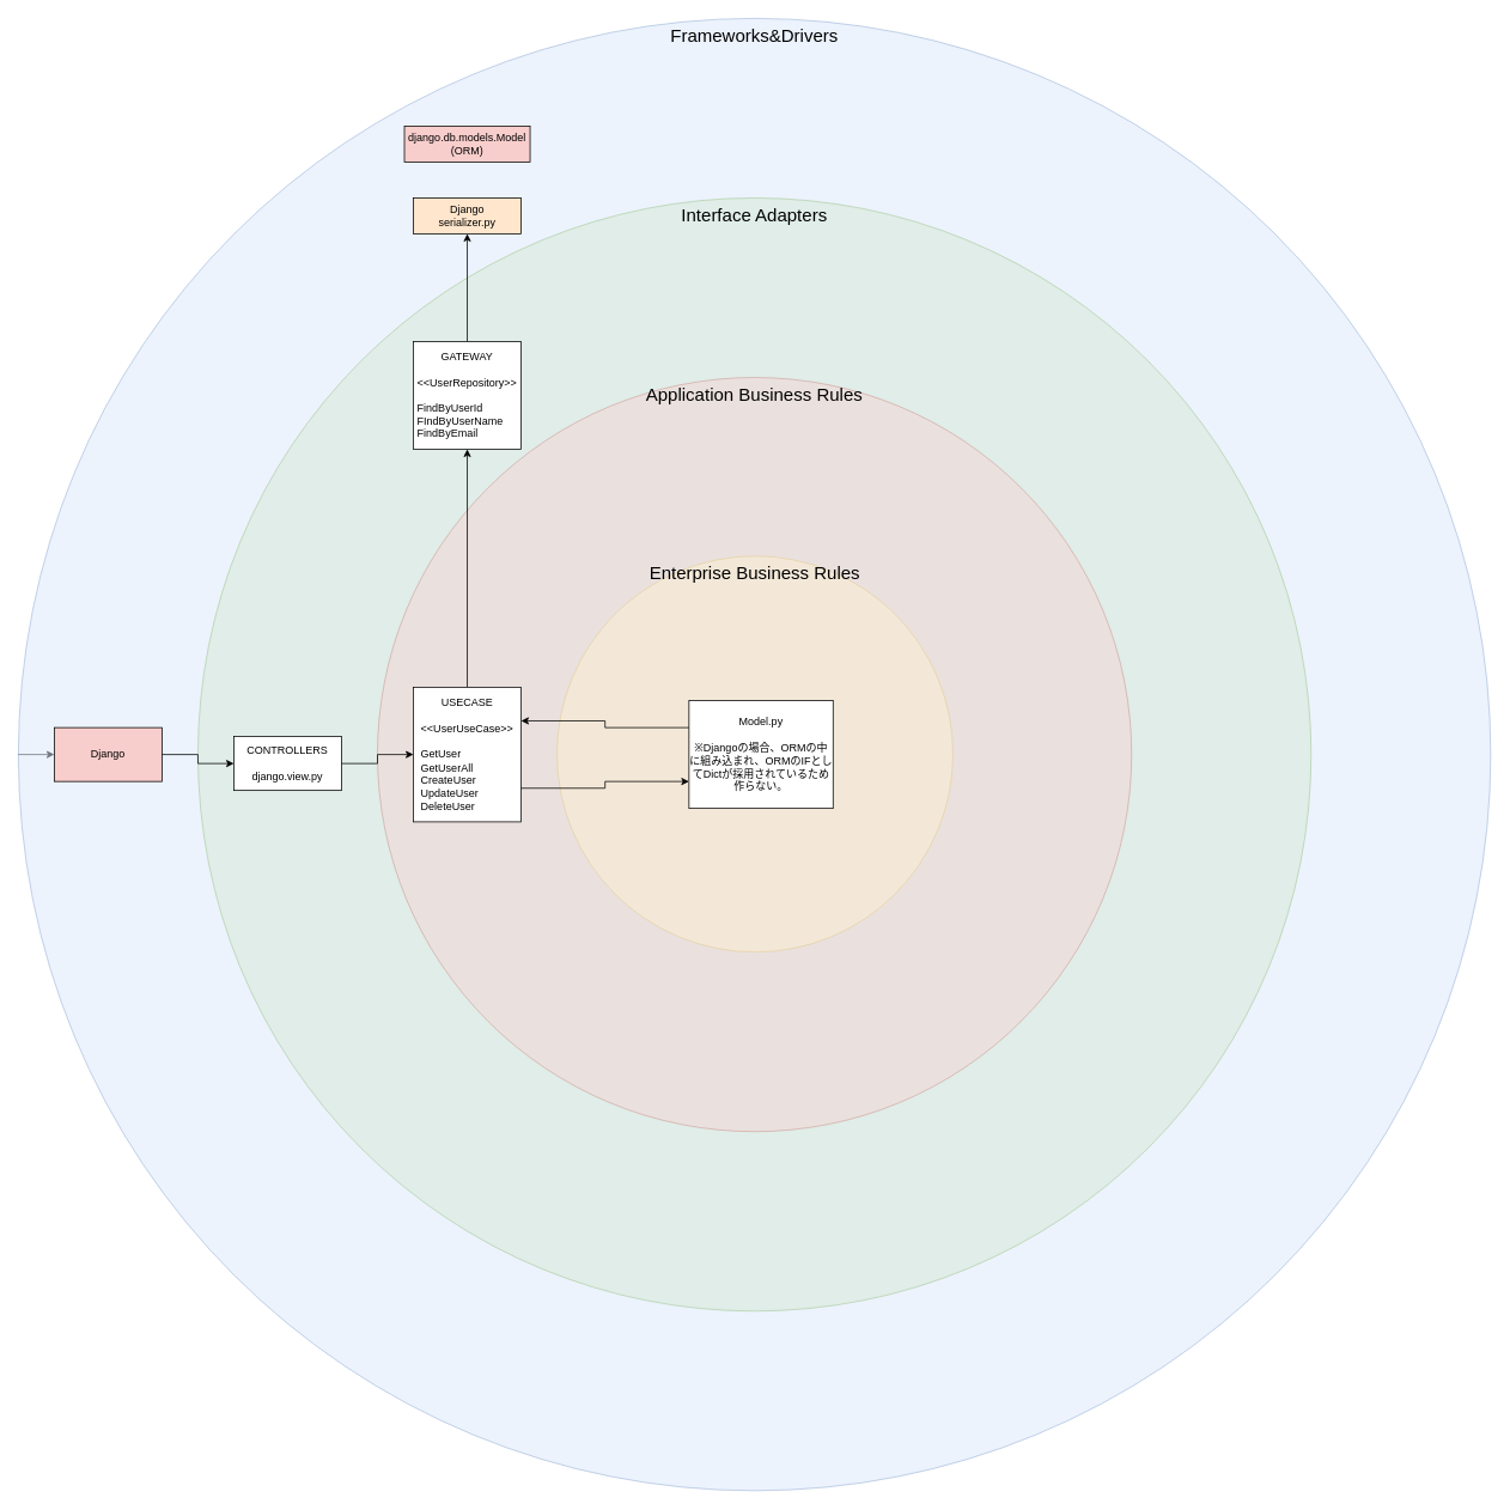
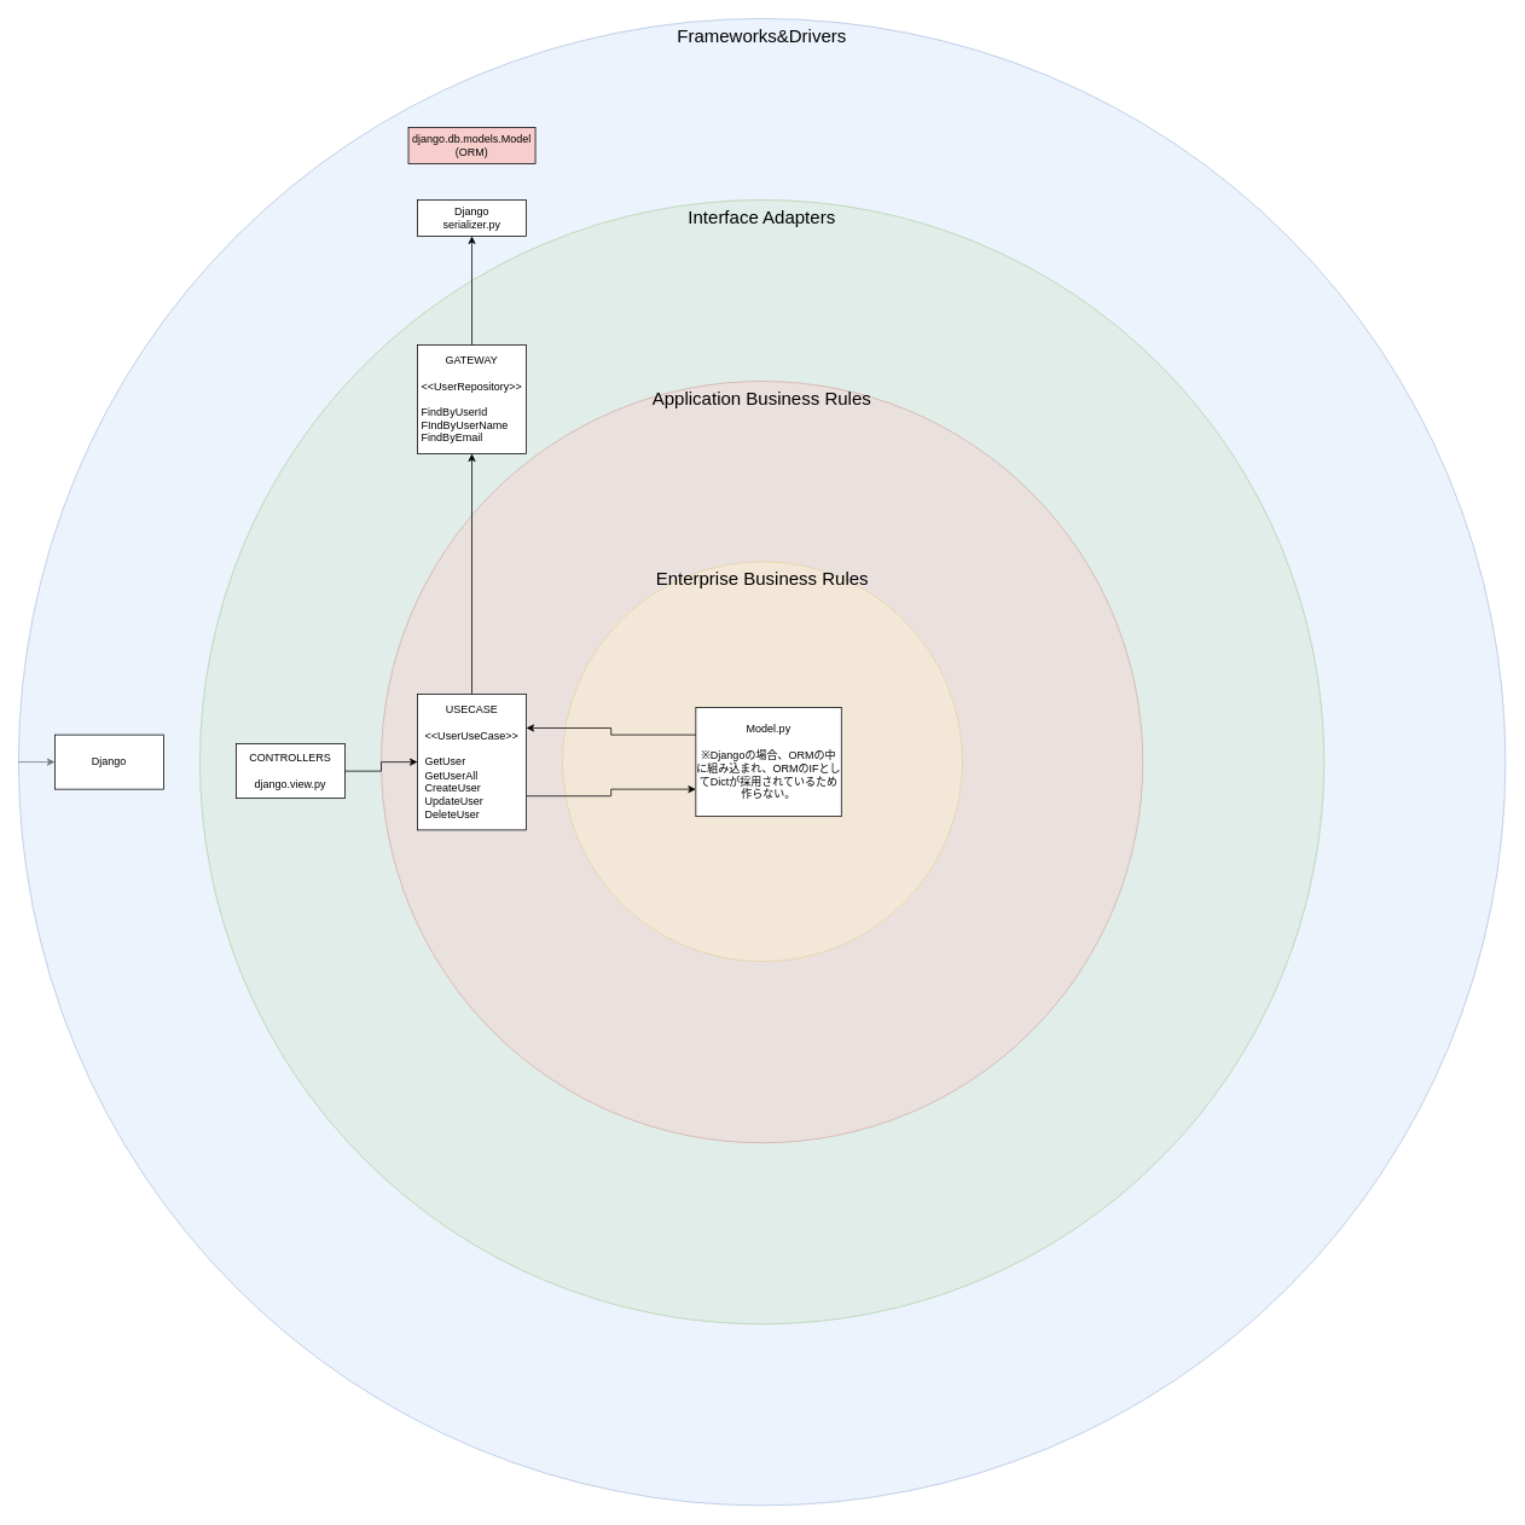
  <mxCell id="0" />
  <mxCell id="1" parent="0" />
  <mxCell id="2" value="Frameworks&amp;Drivers" style="" parent="0" />
  <mxCell id="3" style="edgeStyle=orthogonalEdgeStyle;rounded=0;orthogonalLoop=1;jettySize=auto;html=1;exitX=0;exitY=0.5;exitDx=0;exitDy=0;entryX=0;entryY=0.5;entryDx=0;entryDy=0;" edge="1" parent="2" source="4" target="5"><mxGeometry relative="1" as="geometry" /></mxCell>
  <mxCell id="4" value="Frameworks&amp;amp;Drivers" style="ellipse;whiteSpace=wrap;html=1;aspect=fixed;fillColor=#dae8fc;strokeColor=#6c8ebf;opacity=50;verticalAlign=top;fontSize=20;" vertex="1" parent="2"><mxGeometry x="20" y="20" width="1640" height="1640" as="geometry" /></mxCell>
- <mxCell id="5" value="Django" style="rounded=0;whiteSpace=wrap;html=1;fillColor=#f8cecc;" vertex="1" parent="2"><mxGeometry x="60" y="810" width="120" height="60" as="geometry" /></mxCell>
+ <mxCell id="5" value="Django" style="rounded=0;whiteSpace=wrap;html=1;" vertex="1" parent="2"><mxGeometry x="60" y="810" width="120" height="60" as="geometry" /></mxCell>
  <mxCell id="6" value="InterfaceAdapters" parent="0" />
  <mxCell id="7" value="Interface Adapters" style="ellipse;whiteSpace=wrap;html=1;aspect=fixed;fillColor=#d5e8d4;strokeColor=#82b366;opacity=50;verticalAlign=top;fontSize=20;" vertex="1" parent="6"><mxGeometry x="220" y="220" width="1240" height="1240" as="geometry" /></mxCell>
- <mxCell id="8" value="Django&lt;br&gt;serializer.py" style="rounded=0;whiteSpace=wrap;html=1;fillColor=#ffe6cc;" vertex="1" parent="6"><mxGeometry x="460" y="220" width="120" height="40" as="geometry" /></mxCell>
+ <mxCell id="8" value="Django&lt;br&gt;serializer.py" style="rounded=0;whiteSpace=wrap;html=1;" vertex="1" parent="6"><mxGeometry x="460" y="220" width="120" height="40" as="geometry" /></mxCell>
  <mxCell id="9" style="edgeStyle=orthogonalEdgeStyle;rounded=0;orthogonalLoop=1;jettySize=auto;html=1;exitX=0.5;exitY=0;exitDx=0;exitDy=0;" edge="1" parent="6" source="10" target="8"><mxGeometry relative="1" as="geometry" /></mxCell>
  <mxCell id="10" value="GATEWAY&lt;br&gt;&lt;br&gt;&amp;lt;&amp;lt;UserRepository&amp;gt;&amp;gt;&lt;br&gt;&lt;br&gt;&lt;div style=&quot;text-align: left;&quot;&gt;&lt;span style=&quot;background-color: initial;&quot;&gt;FindByUserId&lt;/span&gt;&lt;/div&gt;&lt;div style=&quot;text-align: left;&quot;&gt;&lt;span style=&quot;background-color: initial;&quot;&gt;FIndByUserName&lt;/span&gt;&lt;/div&gt;&lt;div style=&quot;text-align: left;&quot;&gt;&lt;span style=&quot;background-color: initial;&quot;&gt;FindByEmail&lt;/span&gt;&lt;/div&gt;" style="rounded=0;whiteSpace=wrap;html=1;" vertex="1" parent="6"><mxGeometry x="460" y="380" width="120" height="120" as="geometry" /></mxCell>
  <mxCell id="11" value="CONTROLLERS&lt;br&gt;&lt;br&gt;django.view.py" style="rounded=0;whiteSpace=wrap;html=1;" vertex="1" parent="6"><mxGeometry x="260" y="820" width="120" height="60" as="geometry" /></mxCell>
- <mxCell id="12" style="edgeStyle=orthogonalEdgeStyle;rounded=0;orthogonalLoop=1;jettySize=auto;html=1;exitX=1;exitY=0.5;exitDx=0;exitDy=0;entryX=0;entryY=0.5;entryDx=0;entryDy=0;" edge="1" parent="6" source="5" target="11"><mxGeometry relative="1" as="geometry" /></mxCell>
  <mxCell id="13" value="ApplicationBusinessRules" parent="0" />
  <mxCell id="14" value="Application Business Rules" style="ellipse;whiteSpace=wrap;html=1;aspect=fixed;fillColor=#f8cecc;strokeColor=#b85450;opacity=40;verticalAlign=top;fontSize=20;" vertex="1" parent="13"><mxGeometry x="420" y="420" width="840" height="840" as="geometry" /></mxCell>
  <mxCell id="15" style="edgeStyle=orthogonalEdgeStyle;rounded=0;orthogonalLoop=1;jettySize=auto;html=1;exitX=0.5;exitY=0;exitDx=0;exitDy=0;entryX=0.5;entryY=1;entryDx=0;entryDy=0;" edge="1" parent="13" source="16" target="10"><mxGeometry relative="1" as="geometry" /></mxCell>
  <mxCell id="16" value="USECASE&lt;br&gt;&lt;br&gt;&amp;lt;&amp;lt;UserUseCase&amp;gt;&amp;gt;&lt;br&gt;&lt;br&gt;&lt;div style=&quot;text-align: left;&quot;&gt;GetUser&lt;/div&gt;&lt;div style=&quot;text-align: left;&quot;&gt;GetUserAll&lt;/div&gt;&lt;div style=&quot;text-align: left;&quot;&gt;CreateUser&lt;/div&gt;&lt;div style=&quot;text-align: left;&quot;&gt;UpdateUser&lt;/div&gt;&lt;div style=&quot;text-align: left;&quot;&gt;DeleteUser&lt;/div&gt;" style="rounded=0;whiteSpace=wrap;html=1;" vertex="1" parent="13"><mxGeometry x="460" y="765" width="120" height="150" as="geometry" /></mxCell>
  <mxCell id="17" style="edgeStyle=orthogonalEdgeStyle;rounded=0;orthogonalLoop=1;jettySize=auto;html=1;exitX=1;exitY=0.5;exitDx=0;exitDy=0;entryX=0;entryY=0.5;entryDx=0;entryDy=0;" edge="1" parent="13" source="11" target="16"><mxGeometry relative="1" as="geometry" /></mxCell>
  <mxCell id="18" value="EnterpriseBusinessRules" parent="0" />
  <mxCell id="19" value="Enterprise Business Rules" style="ellipse;whiteSpace=wrap;html=1;aspect=fixed;fillColor=#fff2cc;strokeColor=#d6b656;opacity=40;verticalAlign=top;fontSize=20;" vertex="1" parent="18"><mxGeometry x="620" y="619" width="441" height="441" as="geometry" /></mxCell>
  <mxCell id="20" style="edgeStyle=orthogonalEdgeStyle;rounded=0;orthogonalLoop=1;jettySize=auto;html=1;exitX=0;exitY=0.25;exitDx=0;exitDy=0;entryX=1;entryY=0.25;entryDx=0;entryDy=0;" edge="1" parent="18" source="21" target="16"><mxGeometry relative="1" as="geometry" /></mxCell>
  <mxCell id="21" value="Model.py&lt;br&gt;&lt;br&gt;※Djangoの場合、ORMの中に組み込まれ、ORMのIFとしてDictが採用されているため作らない。" style="rounded=0;whiteSpace=wrap;html=1;" vertex="1" parent="18"><mxGeometry x="767" y="780" width="160.5" height="120" as="geometry" /></mxCell>
  <mxCell id="22" value="django.db.models.Model&lt;br&gt;(ORM)" style="rounded=0;whiteSpace=wrap;html=1;fillColor=#f8cecc;" vertex="1" parent="18"><mxGeometry x="450" y="140" width="140" height="40" as="geometry" /></mxCell>
  <mxCell id="23" style="edgeStyle=orthogonalEdgeStyle;rounded=0;orthogonalLoop=1;jettySize=auto;html=1;exitX=1;exitY=0.75;exitDx=0;exitDy=0;entryX=0;entryY=0.75;entryDx=0;entryDy=0;" edge="1" parent="18" source="16" target="21"><mxGeometry relative="1" as="geometry" /></mxCell>
